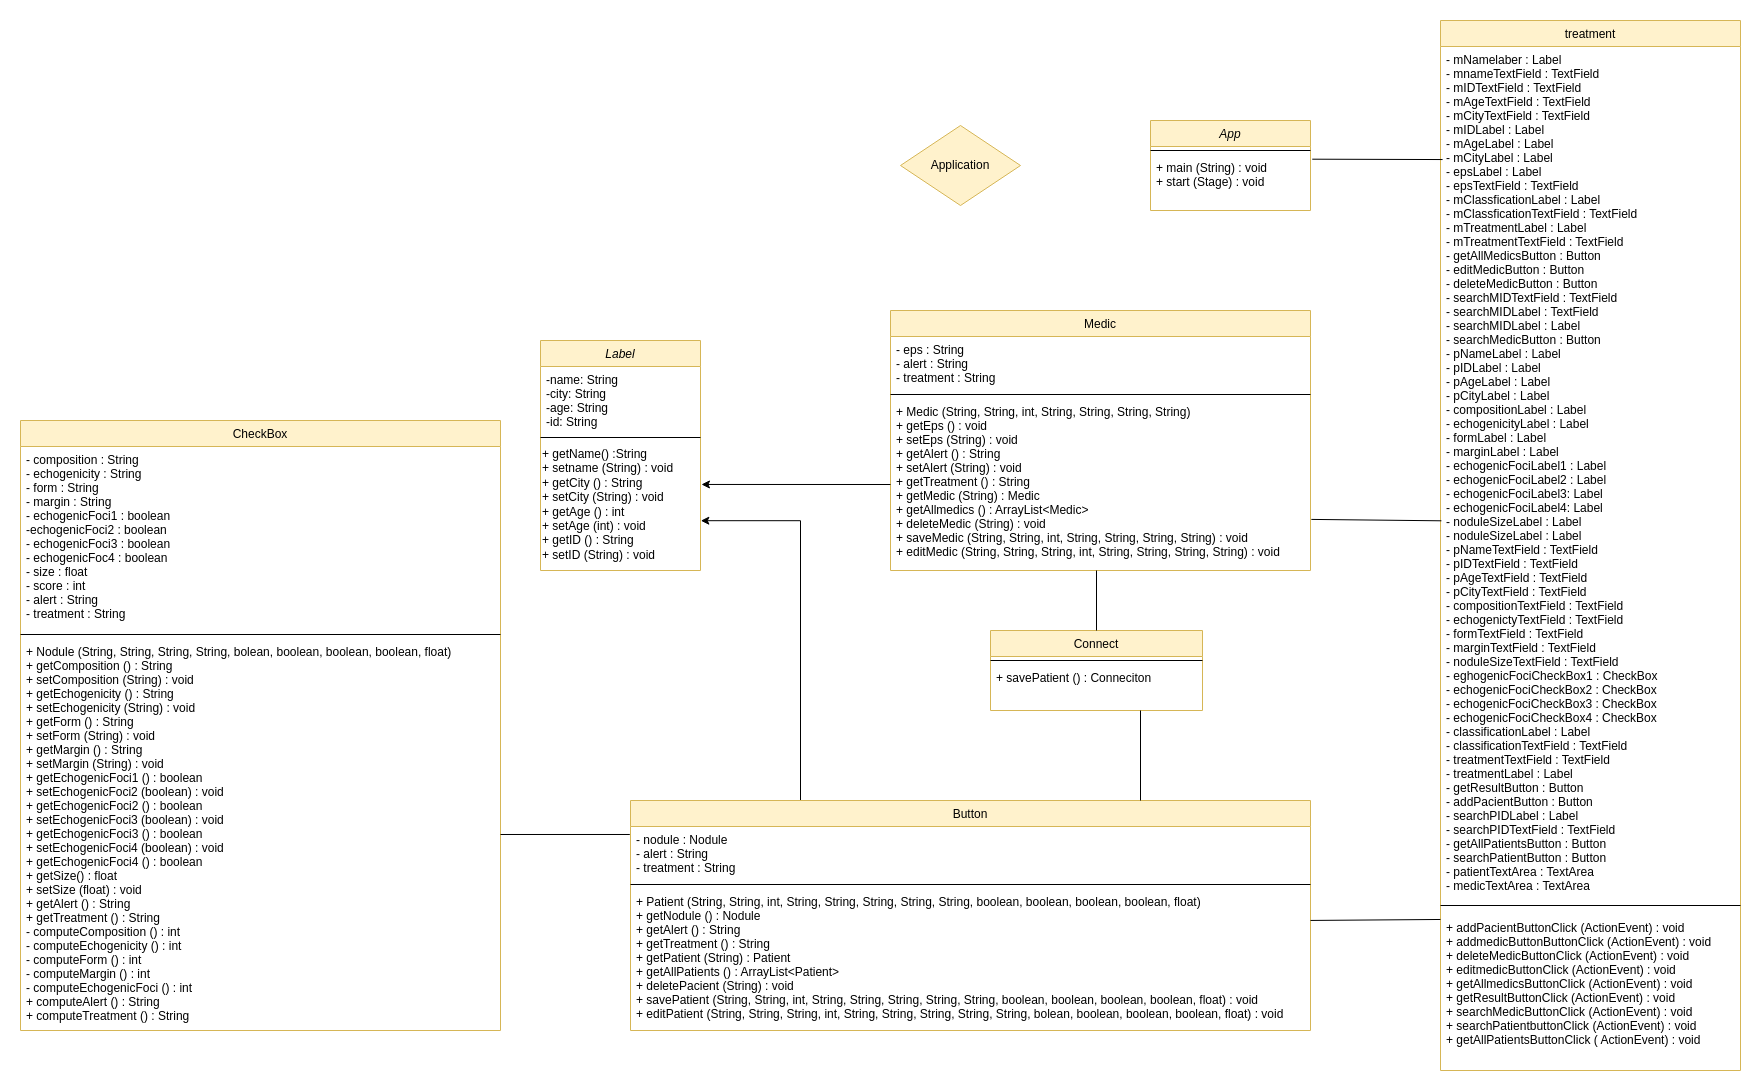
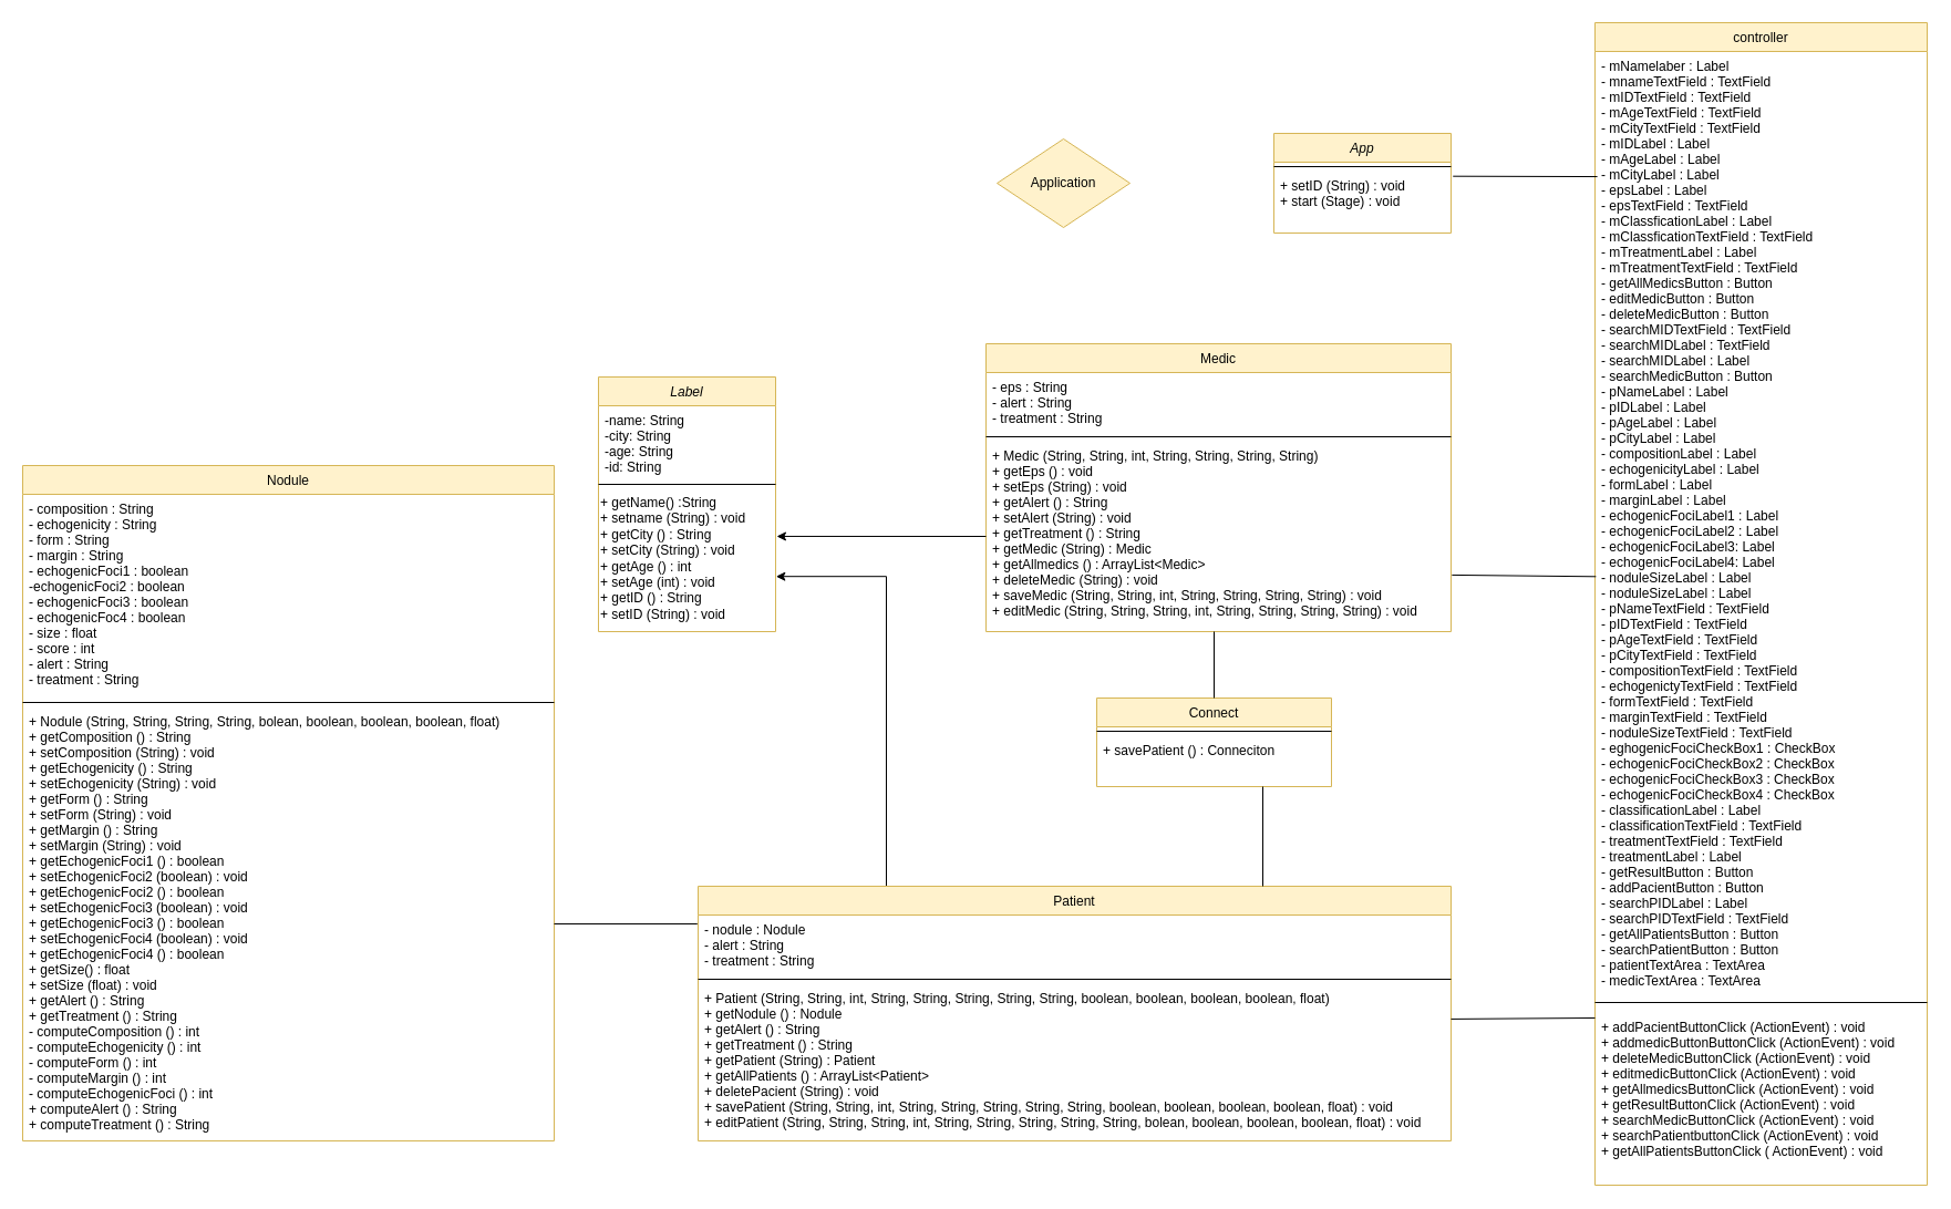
  <mxCell id="0" />
  <mxCell id="1" parent="0" />
  <mxCell id="2" value="App" style="swimlane;fontStyle=2;align=center;verticalAlign=top;childLayout=stackLayout;horizontal=1;startSize=26;horizontalStack=0;resizeParent=1;resizeLast=0;collapsible=1;marginBottom=0;rounded=0;shadow=0;strokeWidth=1;fillColor=#fff2cc;strokeColor=#d6b656;" parent="1" vertex="1"><mxGeometry x="1150" y="120" width="160" height="90" as="geometry"><mxRectangle x="230" y="140" width="160" height="26" as="alternateBounds" /></mxGeometry></mxCell>
  <mxCell id="3" value="" style="line;html=1;strokeWidth=1;align=left;verticalAlign=middle;spacingTop=-1;spacingLeft=3;spacingRight=3;rotatable=0;labelPosition=right;points=[];portConstraint=eastwest;" parent="2" vertex="1"><mxGeometry y="26" width="160" height="8" as="geometry" /></mxCell>
- <mxCell id="4" value="+ main (String) : void&#10;+ start (Stage) : void&#10;" style="text;align=left;verticalAlign=top;spacingLeft=4;spacingRight=4;overflow=hidden;rotatable=0;points=[[0,0.5],[1,0.5]];portConstraint=eastwest;" parent="2" vertex="1"><mxGeometry y="34" width="160" height="56" as="geometry" /></mxCell>
+ <mxCell id="4" value="+ setID (String) : void&#10;+ start (Stage) : void&#10;" style="text;align=left;verticalAlign=top;spacingLeft=4;spacingRight=4;overflow=hidden;rotatable=0;points=[[0,0.5],[1,0.5]];portConstraint=eastwest;" parent="2" vertex="1"><mxGeometry y="34" width="160" height="56" as="geometry" /></mxCell>
  <mxCell id="5" value="Medic" style="swimlane;fontStyle=0;align=center;verticalAlign=top;childLayout=stackLayout;horizontal=1;startSize=26;horizontalStack=0;resizeParent=1;resizeLast=0;collapsible=1;marginBottom=0;rounded=0;shadow=0;strokeWidth=1;fillColor=#fff2cc;strokeColor=#d6b656;" parent="1" vertex="1"><mxGeometry x="890" y="310" width="420" height="260" as="geometry"><mxRectangle x="130" y="380" width="160" height="26" as="alternateBounds" /></mxGeometry></mxCell>
  <mxCell id="6" value="- eps : String&#10;- alert : String&#10;- treatment : String&#10;" style="text;align=left;verticalAlign=top;spacingLeft=4;spacingRight=4;overflow=hidden;rotatable=0;points=[[0,0.5],[1,0.5]];portConstraint=eastwest;" parent="5" vertex="1"><mxGeometry y="26" width="420" height="54" as="geometry" /></mxCell>
  <mxCell id="7" value="" style="line;html=1;strokeWidth=1;align=left;verticalAlign=middle;spacingTop=-1;spacingLeft=3;spacingRight=3;rotatable=0;labelPosition=right;points=[];portConstraint=eastwest;" parent="5" vertex="1"><mxGeometry y="80" width="420" height="8" as="geometry" /></mxCell>
  <mxCell id="8" value="+ Medic (String, String, int, String, String, String, String)&#10;+ getEps () : void&#10;+ setEps (String) : void&#10;+ getAlert () : String&#10;+ setAlert (String) : void&#10;+ getTreatment () : String&#10;+ getMedic (String) : Medic &#10;+ getAllmedics () : ArrayList&lt;Medic&gt;&#10;+ deleteMedic (String) : void&#10;+ saveMedic (String, String, int, String, String, String, String) : void&#10;+ editMedic (String, String, String, int, String, String, String, String) : void&#10;&#10;" style="text;align=left;verticalAlign=top;spacingLeft=4;spacingRight=4;overflow=hidden;rotatable=0;points=[[0,0.5],[1,0.5]];portConstraint=eastwest;fontStyle=0" parent="5" vertex="1"><mxGeometry y="88" width="420" height="172" as="geometry" /></mxCell>
- <mxCell id="9" value="treatment" style="swimlane;fontStyle=0;align=center;verticalAlign=top;childLayout=stackLayout;horizontal=1;startSize=26;horizontalStack=0;resizeParent=1;resizeLast=0;collapsible=1;marginBottom=0;rounded=0;shadow=0;strokeWidth=1;fillColor=#fff2cc;strokeColor=#d6b656;" parent="1" vertex="1"><mxGeometry x="1440" y="20" width="300" height="1050" as="geometry"><mxRectangle x="340" y="380" width="170" height="26" as="alternateBounds" /></mxGeometry></mxCell>
+ <mxCell id="9" value="controller" style="swimlane;fontStyle=0;align=center;verticalAlign=top;childLayout=stackLayout;horizontal=1;startSize=26;horizontalStack=0;resizeParent=1;resizeLast=0;collapsible=1;marginBottom=0;rounded=0;shadow=0;strokeWidth=1;fillColor=#fff2cc;strokeColor=#d6b656;" parent="1" vertex="1"><mxGeometry x="1440" y="20" width="300" height="1050" as="geometry"><mxRectangle x="340" y="380" width="170" height="26" as="alternateBounds" /></mxGeometry></mxCell>
  <mxCell id="10" value="- mNamelaber : Label&#10;- mnameTextField : TextField&#10;- mIDTextField : TextField&#10;- mAgeTextField : TextField&#10;- mCityTextField : TextField&#10;- mIDLabel : Label&#10;- mAgeLabel : Label&#10;- mCityLabel : Label&#10;- epsLabel : Label&#10;- epsTextField : TextField&#10;- mClassficationLabel : Label&#10;- mClassficationTextField : TextField&#10;- mTreatmentLabel : Label&#10;- mTreatmentTextField : TextField&#10;- getAllMedicsButton : Button&#10;- editMedicButton : Button&#10;- deleteMedicButton : Button&#10;- searchMIDTextField : TextField&#10;- searchMIDLabel : TextField&#10;- searchMIDLabel : Label&#10;- searchMedicButton : Button&#10;- pNameLabel : Label&#10;- pIDLabel : Label&#10;- pAgeLabel : Label&#10;- pCityLabel : Label&#10;- compositionLabel : Label&#10;- echogenicityLabel : Label&#10;- formLabel : Label&#10;- marginLabel : Label&#10;- echogenicFociLabel1 : Label&#10;- echogenicFociLabel2 : Label&#10;- echogenicFociLabel3: Label&#10;- echogenicFociLabel4: Label&#10;- noduleSizeLabel : Label&#10;- noduleSizeLabel : Label&#10;- pNameTextField : TextField&#10;- pIDTextField : TextField&#10;- pAgeTextField : TextField&#10;- pCityTextField : TextField&#10;- compositionTextField : TextField&#10;- echogenictyTextField : TextField&#10;- formTextField : TextField&#10;- marginTextField : TextField&#10;- noduleSizeTextField : TextField&#10;- eghogenicFociCheckBox1 : CheckBox&#10;- echogenicFociCheckBox2 : CheckBox&#10;- echogenicFociCheckBox3 : CheckBox&#10;- echogenicFociCheckBox4 : CheckBox&#10;- classificationLabel : Label&#10;- classificationTextField : TextField&#10;- treatmentTextField : TextField&#10;- treatmentLabel : Label&#10;- getResultButton : Button&#10;- addPacientButton : Button&#10;- searchPIDLabel : Label&#10;- searchPIDTextField : TextField&#10;- getAllPatientsButton : Button&#10;- searchPatientButton : Button&#10;- patientTextArea : TextArea&#10;- medicTextArea : TextArea" style="text;align=left;verticalAlign=top;spacingLeft=4;spacingRight=4;overflow=hidden;rotatable=0;points=[[0,0.5],[1,0.5]];portConstraint=eastwest;" parent="9" vertex="1"><mxGeometry y="26" width="300" height="850" as="geometry" /></mxCell>
  <mxCell id="11" value="" style="line;html=1;strokeWidth=1;align=left;verticalAlign=middle;spacingTop=-1;spacingLeft=3;spacingRight=3;rotatable=0;labelPosition=right;points=[];portConstraint=eastwest;" parent="9" vertex="1"><mxGeometry y="876" width="300" height="18" as="geometry" /></mxCell>
  <mxCell id="12" value="+ addPacientButtonClick (ActionEvent) : void&#10;+ addmedicButtonButtonClick (ActionEvent) : void&#10;+ deleteMedicButtonClick (ActionEvent) : void&#10;+ editmedicButtonClick (ActionEvent) : void&#10;+ getAllmedicsButtonClick (ActionEvent) : void&#10;+ getResultButtonClick (ActionEvent) : void&#10;+ searchMedicButtonClick (ActionEvent) : void&#10;+ searchPatientbuttonClick (ActionEvent) : void&#10;+ getAllPatientsButtonClick ( ActionEvent) : void" style="text;align=left;verticalAlign=top;spacingLeft=4;spacingRight=4;overflow=hidden;rotatable=0;points=[[0,0.5],[1,0.5]];portConstraint=eastwest;" parent="9" vertex="1"><mxGeometry y="894" width="300" height="142" as="geometry" /></mxCell>
  <mxCell id="13" value="Connect" style="swimlane;fontStyle=0;align=center;verticalAlign=top;childLayout=stackLayout;horizontal=1;startSize=26;horizontalStack=0;resizeParent=1;resizeLast=0;collapsible=1;marginBottom=0;rounded=0;shadow=0;strokeWidth=1;fillColor=#fff2cc;strokeColor=#d6b656;" parent="1" vertex="1"><mxGeometry x="990" y="630" width="212" height="80" as="geometry"><mxRectangle x="550" y="140" width="160" height="26" as="alternateBounds" /></mxGeometry></mxCell>
  <mxCell id="14" value="" style="line;html=1;strokeWidth=1;align=left;verticalAlign=middle;spacingTop=-1;spacingLeft=3;spacingRight=3;rotatable=0;labelPosition=right;points=[];portConstraint=eastwest;" parent="13" vertex="1"><mxGeometry y="26" width="212" height="8" as="geometry" /></mxCell>
  <mxCell id="15" value="+ savePatient () : Conneciton&#10; " style="text;align=left;verticalAlign=top;spacingLeft=4;spacingRight=4;overflow=hidden;rotatable=0;points=[[0,0.5],[1,0.5]];portConstraint=eastwest;" parent="13" vertex="1"><mxGeometry y="34" width="212" height="26" as="geometry" /></mxCell>
- <mxCell id="16" value="CheckBox" style="swimlane;fontStyle=0;align=center;verticalAlign=top;childLayout=stackLayout;horizontal=1;startSize=26;horizontalStack=0;resizeParent=1;resizeLast=0;collapsible=1;marginBottom=0;rounded=0;shadow=0;strokeWidth=1;fillColor=#fff2cc;strokeColor=#d6b656;" parent="1" vertex="1"><mxGeometry x="20" y="420" width="480" height="610" as="geometry"><mxRectangle x="130" y="380" width="160" height="26" as="alternateBounds" /></mxGeometry></mxCell>
+ <mxCell id="16" value="Nodule" style="swimlane;fontStyle=0;align=center;verticalAlign=top;childLayout=stackLayout;horizontal=1;startSize=26;horizontalStack=0;resizeParent=1;resizeLast=0;collapsible=1;marginBottom=0;rounded=0;shadow=0;strokeWidth=1;fillColor=#fff2cc;strokeColor=#d6b656;" parent="1" vertex="1"><mxGeometry x="20" y="420" width="480" height="610" as="geometry"><mxRectangle x="130" y="380" width="160" height="26" as="alternateBounds" /></mxGeometry></mxCell>
  <mxCell id="17" value="- composition : String&#10;- echogenicity : String&#10;- form : String&#10;- margin : String&#10;- echogenicFoci1 : boolean &#10;-echogenicFoci2 : boolean&#10;- echogenicFoci3 : boolean &#10;- echogenicFoc4 : boolean&#10;- size : float&#10;- score : int&#10;- alert : String&#10;- treatment : String&#10;" style="text;align=left;verticalAlign=top;spacingLeft=4;spacingRight=4;overflow=hidden;rotatable=0;points=[[0,0.5],[1,0.5]];portConstraint=eastwest;" parent="16" vertex="1"><mxGeometry y="26" width="480" height="184" as="geometry" /></mxCell>
  <mxCell id="18" value="" style="line;html=1;strokeWidth=1;align=left;verticalAlign=middle;spacingTop=-1;spacingLeft=3;spacingRight=3;rotatable=0;labelPosition=right;points=[];portConstraint=eastwest;" parent="16" vertex="1"><mxGeometry y="210" width="480" height="8" as="geometry" /></mxCell>
  <mxCell id="19" value="+ Nodule (String, String, String, String, bolean, boolean, boolean, boolean, float)&#10;+ getComposition () : String&#10;+ setComposition (String) : void&#10;+ getEchogenicity () : String&#10;+ setEchogenicity (String) : void&#10;+ getForm () : String&#10;+ setForm (String) : void&#10;+ getMargin () : String&#10;+ setMargin (String) : void&#10;+ getEchogenicFoci1 () : boolean&#10;+ setEchogenicFoci2 (boolean) : void&#10;+ getEchogenicFoci2 () : boolean&#10;+ setEchogenicFoci3 (boolean) : void&#10;+ getEchogenicFoci3 () : boolean&#10;+ setEchogenicFoci4 (boolean) : void&#10;+ getEchogenicFoci4 () : boolean&#10;+ getSize() : float&#10;+ setSize (float) : void&#10;+ getAlert () : String&#10;+ getTreatment () : String&#10;- computeComposition () : int&#10;- computeEchogenicity () : int&#10;- computeForm () : int&#10;- computeMargin () : int&#10;- computeEchogenicFoci () : int&#10;+ computeAlert () : String&#10;+ computeTreatment () : String&#10;" style="text;align=left;verticalAlign=top;spacingLeft=4;spacingRight=4;overflow=hidden;rotatable=0;points=[[0,0.5],[1,0.5]];portConstraint=eastwest;fontStyle=0" parent="16" vertex="1"><mxGeometry y="218" width="480" height="392" as="geometry" /></mxCell>
  <mxCell id="20" style="edgeStyle=orthogonalEdgeStyle;rounded=0;orthogonalLoop=1;jettySize=auto;html=1;exitX=0.25;exitY=0;exitDx=0;exitDy=0;entryX=1.002;entryY=0.635;entryDx=0;entryDy=0;entryPerimeter=0;" parent="1" source="21" target="29" edge="1"><mxGeometry relative="1" as="geometry" /></mxCell>
- <mxCell id="21" value="Button" style="swimlane;fontStyle=0;align=center;verticalAlign=top;childLayout=stackLayout;horizontal=1;startSize=26;horizontalStack=0;resizeParent=1;resizeLast=0;collapsible=1;marginBottom=0;rounded=0;shadow=0;strokeWidth=1;fillColor=#fff2cc;strokeColor=#d6b656;" parent="1" vertex="1"><mxGeometry x="630" y="800" width="680" height="230" as="geometry"><mxRectangle x="130" y="380" width="160" height="26" as="alternateBounds" /></mxGeometry></mxCell>
+ <mxCell id="21" value="Patient" style="swimlane;fontStyle=0;align=center;verticalAlign=top;childLayout=stackLayout;horizontal=1;startSize=26;horizontalStack=0;resizeParent=1;resizeLast=0;collapsible=1;marginBottom=0;rounded=0;shadow=0;strokeWidth=1;fillColor=#fff2cc;strokeColor=#d6b656;" parent="1" vertex="1"><mxGeometry x="630" y="800" width="680" height="230" as="geometry"><mxRectangle x="130" y="380" width="160" height="26" as="alternateBounds" /></mxGeometry></mxCell>
  <mxCell id="22" value="- nodule : Nodule&#10;- alert : String&#10;- treatment : String" style="text;align=left;verticalAlign=top;spacingLeft=4;spacingRight=4;overflow=hidden;rotatable=0;points=[[0,0.5],[1,0.5]];portConstraint=eastwest;" parent="21" vertex="1"><mxGeometry y="26" width="680" height="54" as="geometry" /></mxCell>
  <mxCell id="23" value="" style="line;html=1;strokeWidth=1;align=left;verticalAlign=middle;spacingTop=-1;spacingLeft=3;spacingRight=3;rotatable=0;labelPosition=right;points=[];portConstraint=eastwest;" parent="21" vertex="1"><mxGeometry y="80" width="680" height="8" as="geometry" /></mxCell>
  <mxCell id="24" value="+ Patient (String, String, int, String, String, String, String, String, boolean, boolean, boolean, boolean, float)&#10;+ getNodule () : Nodule&#10;+ getAlert () : String&#10;+ getTreatment () : String&#10;+ getPatient (String) : Patient&#10;+ getAllPatients () : ArrayList&lt;Patient&gt;&#10;+ deletePacient (String) : void&#10;+ savePatient (String, String, int, String, String, String, String, String, boolean, boolean, boolean, boolean, float) : void&#10;+ editPatient (String, String, String, int, String, String, String, String, String, bolean, boolean, boolean, boolean, float) : void&#10;" style="text;align=left;verticalAlign=top;spacingLeft=4;spacingRight=4;overflow=hidden;rotatable=0;points=[[0,0.5],[1,0.5]];portConstraint=eastwest;fontStyle=0" parent="21" vertex="1"><mxGeometry y="88" width="680" height="142" as="geometry" /></mxCell>
  <mxCell id="25" value="Application" style="rhombus;whiteSpace=wrap;html=1;fillColor=#fff2cc;strokeColor=#d6b656;" parent="1" vertex="1"><mxGeometry x="900" y="125" width="120" height="80" as="geometry" /></mxCell>
  <mxCell id="26" value="Label" style="swimlane;fontStyle=2;align=center;verticalAlign=top;childLayout=stackLayout;horizontal=1;startSize=26;horizontalStack=0;resizeParent=1;resizeLast=0;collapsible=1;marginBottom=0;rounded=0;shadow=0;strokeWidth=1;swimlaneLine=1;fillColor=#fff2cc;strokeColor=#d6b656;" parent="1" vertex="1"><mxGeometry x="540" y="340" width="160" height="230" as="geometry"><mxRectangle x="230" y="140" width="160" height="26" as="alternateBounds" /></mxGeometry></mxCell>
  <mxCell id="27" value="-name: String&#10;-city: String&#10;-age: String&#10;-id: String" style="text;align=left;verticalAlign=top;spacingLeft=4;spacingRight=4;overflow=hidden;rotatable=0;points=[[0,0.5],[1,0.5]];portConstraint=eastwest;" parent="26" vertex="1"><mxGeometry y="26" width="160" height="64" as="geometry" /></mxCell>
  <mxCell id="28" value="" style="line;html=1;strokeWidth=1;align=left;verticalAlign=middle;spacingTop=-1;spacingLeft=3;spacingRight=3;rotatable=0;labelPosition=right;points=[];portConstraint=eastwest;" parent="26" vertex="1"><mxGeometry y="90" width="160" height="14" as="geometry" /></mxCell>
  <mxCell id="29" value="+ getName() :String&lt;br&gt;+ setname (String) : void&lt;br&gt;+ getCity () : String&lt;br&gt;+ setCity (String) : void&lt;br&gt;+ getAge () : int&lt;br&gt;+ setAge (int) : void&lt;br&gt;+ getID () : String&lt;br&gt;+ setID (String) : void&lt;br&gt;" style="text;html=1;align=left;verticalAlign=middle;resizable=0;points=[];autosize=1;" parent="26" vertex="1"><mxGeometry y="104" width="160" height="120" as="geometry" /></mxCell>
  <mxCell id="30" value="" style="endArrow=none;html=1;exitX=1.011;exitY=0.084;exitDx=0;exitDy=0;exitPerimeter=0;entryX=0.007;entryY=0.133;entryDx=0;entryDy=0;entryPerimeter=0;" parent="1" source="4" target="10" edge="1"><mxGeometry width="50" height="50" relative="1" as="geometry"><mxPoint x="1170" y="190" as="sourcePoint" /><mxPoint x="1390" y="160" as="targetPoint" /></mxGeometry></mxCell>
  <mxCell id="31" value="" style="endArrow=none;html=1;entryX=1.002;entryY=0.703;entryDx=0;entryDy=0;entryPerimeter=0;exitX=0.003;exitY=0.558;exitDx=0;exitDy=0;exitPerimeter=0;" parent="1" source="10" target="8" edge="1"><mxGeometry width="50" height="50" relative="1" as="geometry"><mxPoint x="1280" y="590" as="sourcePoint" /><mxPoint x="1330" y="540" as="targetPoint" /></mxGeometry></mxCell>
  <mxCell id="32" value="" style="endArrow=none;html=1;exitX=1;exitY=0.225;exitDx=0;exitDy=0;exitPerimeter=0;entryX=0;entryY=0.035;entryDx=0;entryDy=0;entryPerimeter=0;" parent="1" source="24" target="12" edge="1"><mxGeometry width="50" height="50" relative="1" as="geometry"><mxPoint x="1280" y="890" as="sourcePoint" /><mxPoint x="1330" y="840" as="targetPoint" /></mxGeometry></mxCell>
  <mxCell id="33" value="" style="endArrow=none;html=1;entryX=0.75;entryY=0;entryDx=0;entryDy=0;" parent="1" target="21" edge="1"><mxGeometry width="50" height="50" relative="1" as="geometry"><mxPoint x="1140" y="710" as="sourcePoint" /><mxPoint x="970" y="740" as="targetPoint" /></mxGeometry></mxCell>
  <mxCell id="34" value="" style="endArrow=none;html=1;entryX=0.5;entryY=0;entryDx=0;entryDy=0;" parent="1" target="13" edge="1"><mxGeometry width="50" height="50" relative="1" as="geometry"><mxPoint x="1096" y="570" as="sourcePoint" /><mxPoint x="970" y="640" as="targetPoint" /></mxGeometry></mxCell>
  <mxCell id="35" style="edgeStyle=orthogonalEdgeStyle;rounded=0;orthogonalLoop=1;jettySize=auto;html=1;exitX=0;exitY=0.5;exitDx=0;exitDy=0;entryX=1.006;entryY=0.333;entryDx=0;entryDy=0;entryPerimeter=0;" parent="1" source="8" target="29" edge="1"><mxGeometry relative="1" as="geometry" /></mxCell>
  <mxCell id="36" value="" style="endArrow=none;html=1;exitX=1;exitY=0.5;exitDx=0;exitDy=0;entryX=-0.001;entryY=0.148;entryDx=0;entryDy=0;entryPerimeter=0;" parent="1" source="19" target="22" edge="1"><mxGeometry width="50" height="50" relative="1" as="geometry"><mxPoint x="650" y="890" as="sourcePoint" /><mxPoint x="700" y="840" as="targetPoint" /></mxGeometry></mxCell>
